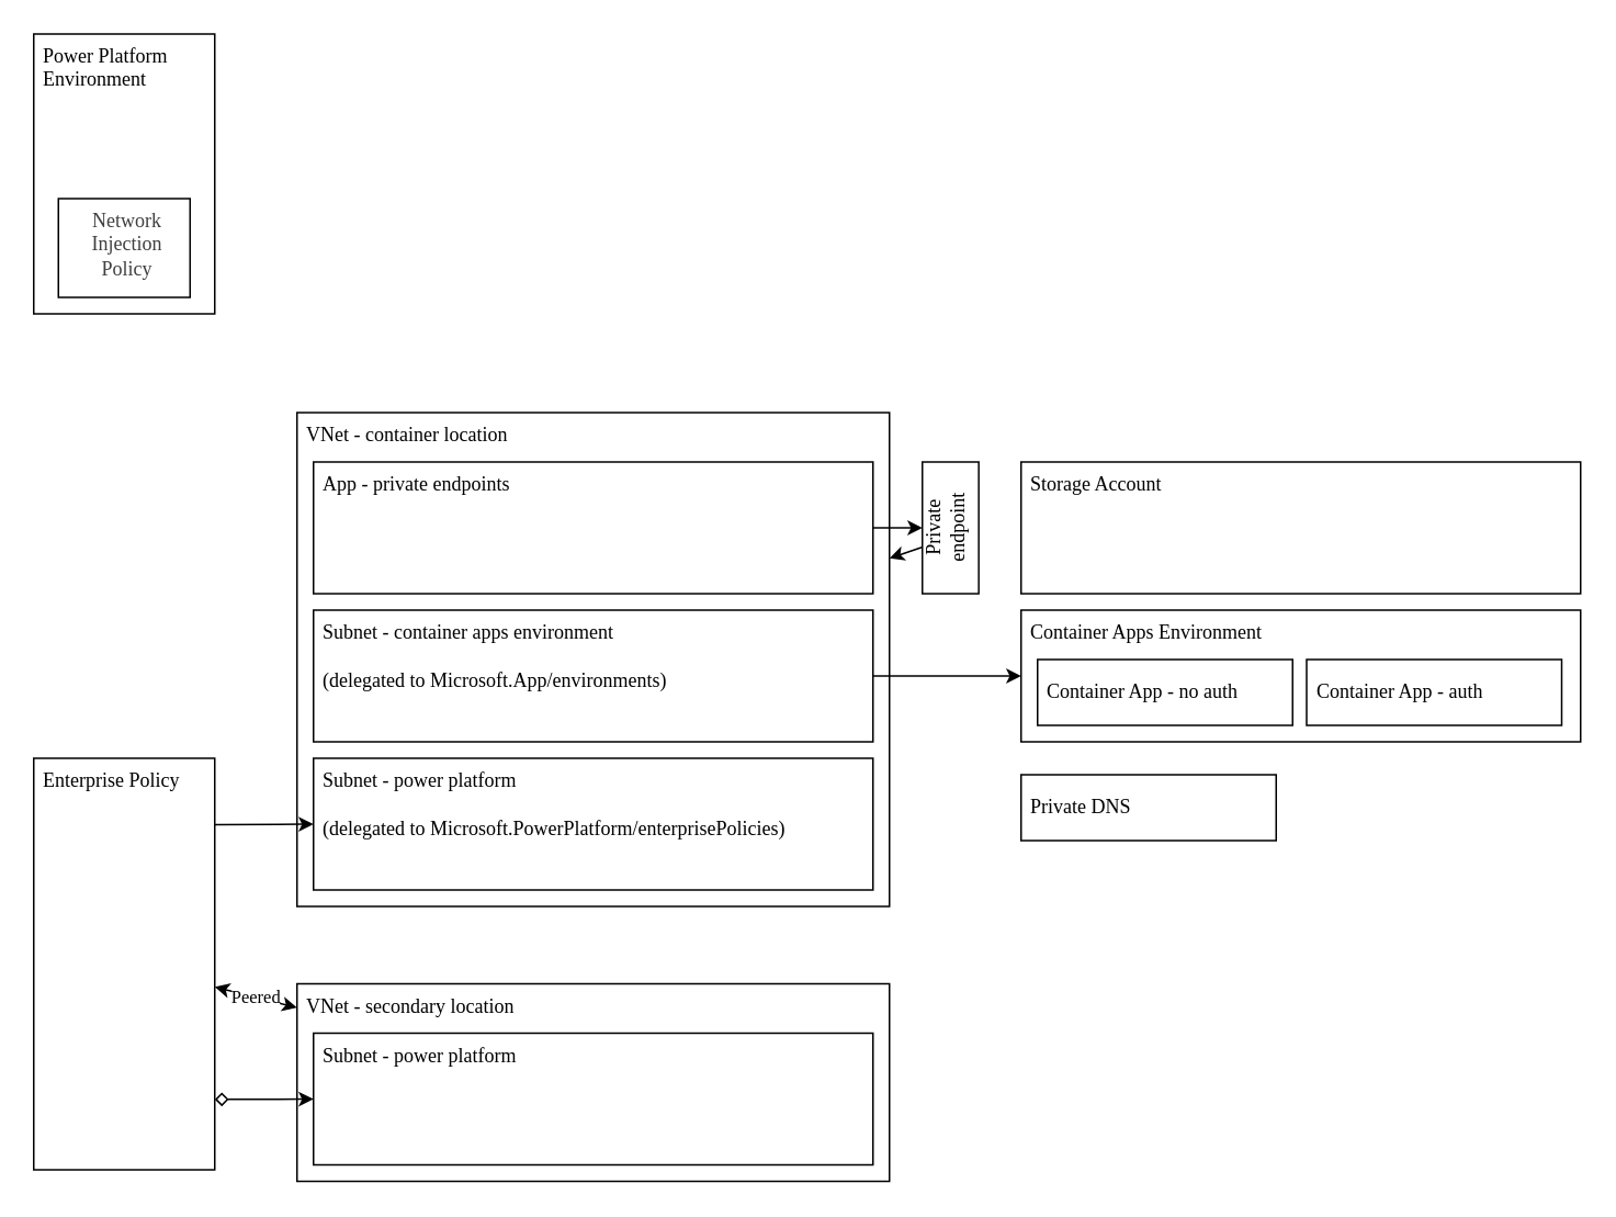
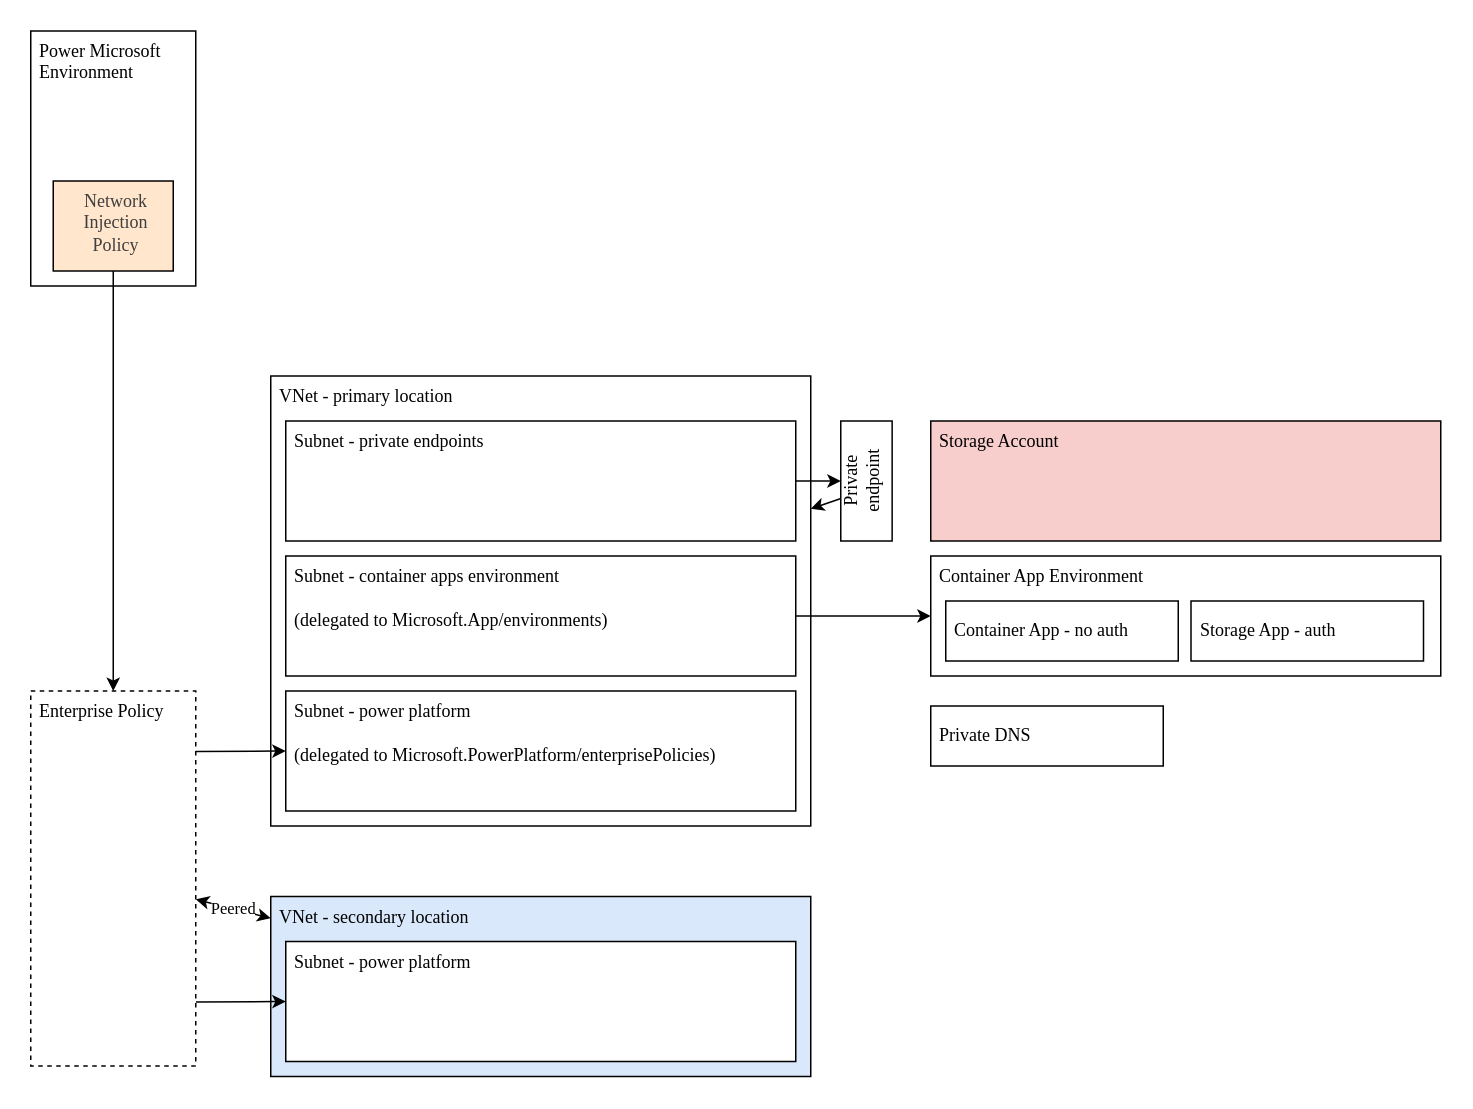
  <mxCell id="0" />
  <mxCell id="1" parent="0" />
- <mxCell id="2" value="VNet - container location" style="rounded=1;whiteSpace=wrap;html=1;arcSize=0;align=left;verticalAlign=top;fontFamily=Tahoma;spacingLeft=4;" vertex="1" parent="1"><mxGeometry x="180" y="250" width="360" height="300" as="geometry" /></mxCell>
+ <mxCell id="2" value="VNet - primary location" style="rounded=1;whiteSpace=wrap;html=1;arcSize=0;align=left;verticalAlign=top;fontFamily=Tahoma;spacingLeft=4;" vertex="1" parent="1"><mxGeometry x="180" y="250" width="360" height="300" as="geometry" /></mxCell>
  <mxCell id="3" value="Peered" style="edgeStyle=none;html=1;startArrow=classic;startFill=1;fontFamily=Tahoma;" edge="1" parent="1" source="4" target="17"><mxGeometry relative="1" as="geometry" /></mxCell>
- <mxCell id="4" value="VNet - secondary location" style="rounded=1;whiteSpace=wrap;html=1;arcSize=0;align=left;verticalAlign=top;fontFamily=Tahoma;spacingLeft=4;" vertex="1" parent="1"><mxGeometry x="180" y="597" width="360" height="120" as="geometry" /></mxCell>
+ <mxCell id="4" value="VNet - secondary location" style="rounded=1;whiteSpace=wrap;html=1;arcSize=0;align=left;verticalAlign=top;fontFamily=Tahoma;spacingLeft=4;fillColor=#dae8fc;" vertex="1" parent="1"><mxGeometry x="180" y="597" width="360" height="120" as="geometry" /></mxCell>
  <mxCell id="5" style="edgeStyle=none;html=1;exitX=1;exitY=0.5;exitDx=0;exitDy=0;entryX=0;entryY=0.5;entryDx=0;entryDy=0;" edge="1" parent="1" source="6" target="7"><mxGeometry relative="1" as="geometry" /></mxCell>
  <mxCell id="6" value="Subnet - container apps environment&lt;div&gt;&lt;font color=&quot;#000000&quot;&gt;&lt;br&gt;&lt;/font&gt;&lt;div&gt;(delegated to&amp;nbsp;Microsoft.App/environments)&lt;/div&gt;&lt;/div&gt;" style="rounded=1;whiteSpace=wrap;html=1;arcSize=0;align=left;verticalAlign=top;fontFamily=Tahoma;spacingLeft=4;" vertex="1" parent="1"><mxGeometry x="190" y="370" width="340" height="80" as="geometry" /></mxCell>
- <mxCell id="7" value="Container Apps Environment" style="rounded=1;whiteSpace=wrap;html=1;arcSize=0;align=left;verticalAlign=top;fontFamily=Tahoma;spacingLeft=4;" vertex="1" parent="1"><mxGeometry x="620" y="370" width="340" height="80" as="geometry" /></mxCell>
+ <mxCell id="7" value="Container App Environment" style="rounded=1;whiteSpace=wrap;html=1;arcSize=0;align=left;verticalAlign=top;fontFamily=Tahoma;spacingLeft=4;" vertex="1" parent="1"><mxGeometry x="620" y="370" width="340" height="80" as="geometry" /></mxCell>
  <mxCell id="8" value="Private DNS" style="rounded=1;whiteSpace=wrap;html=1;arcSize=0;align=left;verticalAlign=middle;fontFamily=Tahoma;spacingLeft=4;" vertex="1" parent="1"><mxGeometry x="620" y="470" width="155" height="40" as="geometry" /></mxCell>
- <mxCell id="9" value="Container App - auth" style="rounded=1;whiteSpace=wrap;html=1;arcSize=0;align=left;verticalAlign=middle;fontFamily=Tahoma;spacingLeft=4;" vertex="1" parent="1"><mxGeometry x="793.5" y="400" width="155" height="40" as="geometry" /></mxCell>
- <mxCell id="10" value="Storage Account" style="rounded=1;whiteSpace=wrap;html=1;arcSize=0;align=left;verticalAlign=top;fontFamily=Tahoma;spacingLeft=4;" vertex="1" parent="1"><mxGeometry x="620" y="280" width="340" height="80" as="geometry" /></mxCell>
+ <mxCell id="9" value="Storage App - auth" style="rounded=1;whiteSpace=wrap;html=1;arcSize=0;align=left;verticalAlign=middle;fontFamily=Tahoma;spacingLeft=4;" vertex="1" parent="1"><mxGeometry x="793.5" y="400" width="155" height="40" as="geometry" /></mxCell>
+ <mxCell id="10" value="Storage Account" style="rounded=1;whiteSpace=wrap;html=1;arcSize=0;align=left;verticalAlign=top;fontFamily=Tahoma;spacingLeft=4;fillColor=#f8cecc;" vertex="1" parent="1"><mxGeometry x="620" y="280" width="340" height="80" as="geometry" /></mxCell>
  <mxCell id="11" style="edgeStyle=none;html=1;exitX=1;exitY=0.5;exitDx=0;exitDy=0;entryX=1;entryY=0.5;entryDx=0;entryDy=0;" edge="1" parent="1" source="12" target="20"><mxGeometry relative="1" as="geometry" /></mxCell>
- <mxCell id="12" value="App - private endpoints" style="rounded=1;whiteSpace=wrap;html=1;arcSize=0;align=left;verticalAlign=top;fontFamily=Tahoma;spacingLeft=4;" vertex="1" parent="1"><mxGeometry x="190" y="280" width="340" height="80" as="geometry" /></mxCell>
+ <mxCell id="12" value="Subnet - private endpoints" style="rounded=1;whiteSpace=wrap;html=1;arcSize=0;align=left;verticalAlign=top;fontFamily=Tahoma;spacingLeft=4;" vertex="1" parent="1"><mxGeometry x="190" y="280" width="340" height="80" as="geometry" /></mxCell>
  <mxCell id="13" style="edgeStyle=none;html=1;exitX=0;exitY=0.5;exitDx=0;exitDy=0;entryX=0.997;entryY=0.161;entryDx=0;entryDy=0;entryPerimeter=0;endArrow=none;endFill=0;startArrow=classic;startFill=1;" edge="1" parent="1" source="14" target="17"><mxGeometry relative="1" as="geometry" /></mxCell>
  <mxCell id="14" value="Subnet - power platform&lt;div&gt;&lt;font color=&quot;#000000&quot;&gt;&lt;br&gt;&lt;/font&gt;&lt;div&gt;(delegated to&amp;nbsp;Microsoft.PowerPlatform/enterprisePolicies)&lt;/div&gt;&lt;/div&gt;" style="rounded=1;whiteSpace=wrap;html=1;arcSize=0;align=left;verticalAlign=top;fontFamily=Tahoma;spacingLeft=4;" vertex="1" parent="1"><mxGeometry x="190" y="460" width="340" height="80" as="geometry" /></mxCell>
- <mxCell id="15" style="edgeStyle=none;html=1;exitX=0;exitY=0.5;exitDx=0;exitDy=0;entryX=1.001;entryY=0.829;entryDx=0;entryDy=0;entryPerimeter=0;startArrow=classic;startFill=1;endArrow=diamond;endFill=0;" edge="1" parent="1" source="16" target="17"><mxGeometry relative="1" as="geometry" /></mxCell>
+ <mxCell id="15" style="edgeStyle=none;html=1;exitX=0;exitY=0.5;exitDx=0;exitDy=0;entryX=1.001;entryY=0.829;entryDx=0;entryDy=0;entryPerimeter=0;startArrow=classic;startFill=1;endArrow=none;endFill=0;" edge="1" parent="1" source="16" target="17"><mxGeometry relative="1" as="geometry" /></mxCell>
  <mxCell id="16" value="Subnet - power platform" style="rounded=1;whiteSpace=wrap;html=1;arcSize=0;align=left;verticalAlign=top;fontFamily=Tahoma;spacingLeft=4;" vertex="1" parent="1"><mxGeometry x="190" y="627" width="340" height="80" as="geometry" /></mxCell>
- <mxCell id="17" value="Enterprise Policy" style="rounded=1;whiteSpace=wrap;html=1;arcSize=0;align=left;verticalAlign=top;fontFamily=Tahoma;spacingLeft=4;" vertex="1" parent="1"><mxGeometry x="20" y="460" width="110" height="250" as="geometry" /></mxCell>
+ <mxCell id="17" value="Enterprise Policy" style="rounded=1;whiteSpace=wrap;html=1;arcSize=0;align=left;verticalAlign=top;fontFamily=Tahoma;spacingLeft=4;dashed=1;" vertex="1" parent="1"><mxGeometry x="20" y="460" width="110" height="250" as="geometry" /></mxCell>
  <mxCell id="18" value="Container App - no auth" style="whiteSpace=wrap;html=1;arcSize=0;align=left;verticalAlign=middle;fontFamily=Tahoma;spacingLeft=4;rounded=0;" vertex="1" parent="1"><mxGeometry x="630" y="400" width="155" height="40" as="geometry" /></mxCell>
  <mxCell id="19" style="edgeStyle=none;html=1;exitX=0;exitY=0.5;exitDx=0;exitDy=0;" edge="1" parent="1" source="20" target="2"><mxGeometry relative="1" as="geometry" /></mxCell>
  <mxCell id="20" value="Private endpoint" style="rounded=1;whiteSpace=wrap;html=1;arcSize=0;align=center;verticalAlign=middle;fontFamily=Tahoma;spacingLeft=4;rotation=-180;textDirection=vertical-rl;" vertex="1" parent="1"><mxGeometry x="560" y="280" width="34.25" height="80" as="geometry" /></mxCell>
- <mxCell id="21" value="Power Platform Environment&lt;div&gt;&lt;br&gt;&lt;/div&gt;&lt;div&gt;&lt;br&gt;&lt;/div&gt;" style="rounded=1;whiteSpace=wrap;html=1;arcSize=0;align=left;verticalAlign=top;fontFamily=Tahoma;spacingLeft=4;" vertex="1" parent="1"><mxGeometry x="20" y="20" width="110" height="170" as="geometry" /></mxCell>
- <mxCell id="22" value="&lt;div&gt;&lt;span style=&quot;color: rgb(63, 63, 63);&quot;&gt;Network Injection Policy&lt;/span&gt;&lt;/div&gt;" style="rounded=1;whiteSpace=wrap;html=1;arcSize=0;align=center;verticalAlign=top;fontFamily=Tahoma;spacingLeft=4;" vertex="1" parent="1"><mxGeometry x="35" y="120" width="80" height="60" as="geometry" /></mxCell>
+ <mxCell id="21" value="Power Microsoft Environment&lt;div&gt;&lt;br&gt;&lt;/div&gt;&lt;div&gt;&lt;br&gt;&lt;/div&gt;" style="rounded=1;whiteSpace=wrap;html=1;arcSize=0;align=left;verticalAlign=top;fontFamily=Tahoma;spacingLeft=4;" vertex="1" parent="1"><mxGeometry x="20" y="20" width="110" height="170" as="geometry" /></mxCell>
+ <mxCell id="22" value="&lt;div&gt;&lt;span style=&quot;color: rgb(63, 63, 63);&quot;&gt;Network Injection Policy&lt;/span&gt;&lt;/div&gt;" style="rounded=1;whiteSpace=wrap;html=1;arcSize=0;align=center;verticalAlign=top;fontFamily=Tahoma;spacingLeft=4;fillColor=#ffe6cc;" vertex="1" parent="1"><mxGeometry x="35" y="120" width="80" height="60" as="geometry" /></mxCell>
+ <mxCell id="23" style="edgeStyle=none;html=1;exitX=0.5;exitY=1;exitDx=0;exitDy=0;entryX=0.5;entryY=0;entryDx=0;entryDy=0;" edge="1" parent="1" source="22" target="17"><mxGeometry relative="1" as="geometry" /></mxCell>
